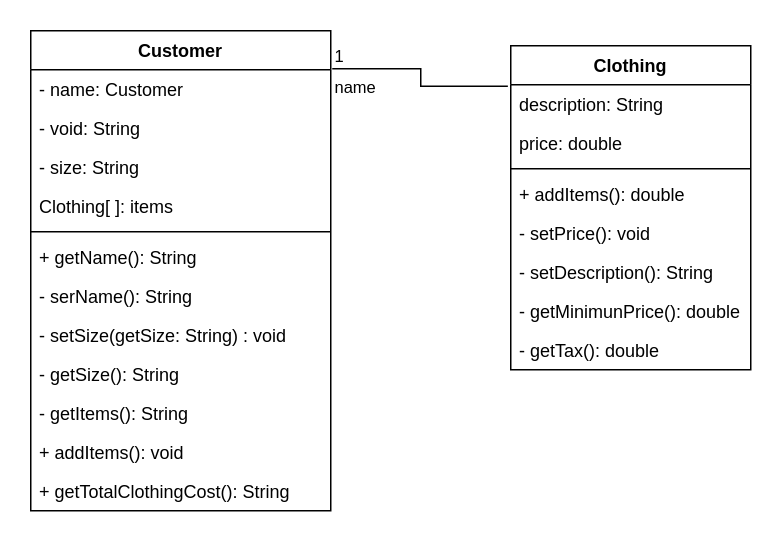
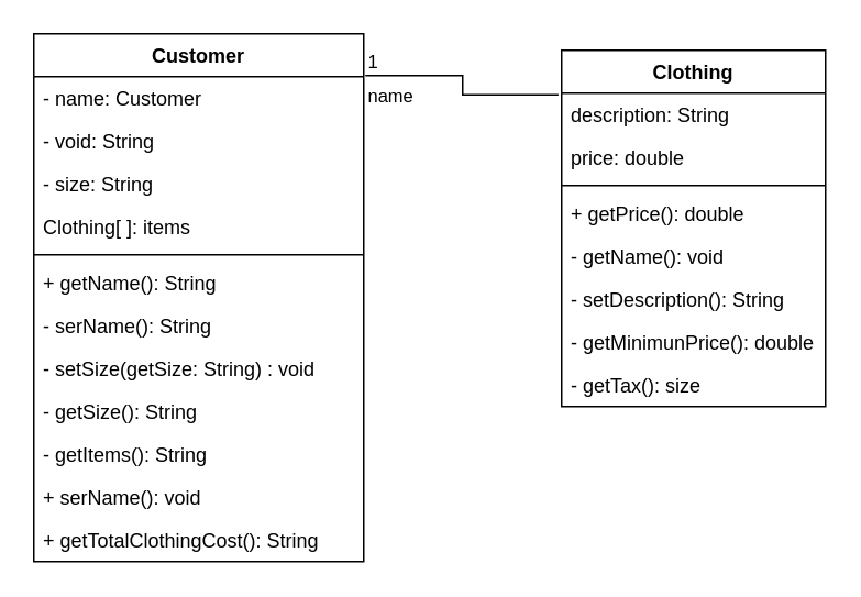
  <mxCell id="0" />
  <mxCell id="1" parent="0" />
  <mxCell id="2" value="Customer" style="swimlane;fontStyle=1;align=center;verticalAlign=top;childLayout=stackLayout;horizontal=1;startSize=26;horizontalStack=0;resizeParent=1;resizeParentMax=0;resizeLast=0;collapsible=1;marginBottom=0;" parent="1" vertex="1"><mxGeometry x="20" y="20" width="200" height="320" as="geometry" /></mxCell>
  <mxCell id="3" value="- name: Customer" style="text;strokeColor=none;fillColor=none;align=left;verticalAlign=top;spacingLeft=4;spacingRight=4;overflow=hidden;rotatable=0;points=[[0,0.5],[1,0.5]];portConstraint=eastwest;" parent="2" vertex="1"><mxGeometry y="26" width="200" height="26" as="geometry" /></mxCell>
  <mxCell id="4" value="- void: String" style="text;strokeColor=none;fillColor=none;align=left;verticalAlign=top;spacingLeft=4;spacingRight=4;overflow=hidden;rotatable=0;points=[[0,0.5],[1,0.5]];portConstraint=eastwest;" parent="2" vertex="1"><mxGeometry y="52" width="200" height="26" as="geometry" /></mxCell>
  <mxCell id="5" value="- size: String" style="text;strokeColor=none;fillColor=none;align=left;verticalAlign=top;spacingLeft=4;spacingRight=4;overflow=hidden;rotatable=0;points=[[0,0.5],[1,0.5]];portConstraint=eastwest;" parent="2" vertex="1"><mxGeometry y="78" width="200" height="26" as="geometry" /></mxCell>
  <mxCell id="6" value="Clothing[ ]: items" style="text;strokeColor=none;fillColor=none;align=left;verticalAlign=top;spacingLeft=4;spacingRight=4;overflow=hidden;rotatable=0;points=[[0,0.5],[1,0.5]];portConstraint=eastwest;" parent="2" vertex="1"><mxGeometry y="104" width="200" height="26" as="geometry" /></mxCell>
  <mxCell id="7" value="" style="line;strokeWidth=1;fillColor=none;align=left;verticalAlign=middle;spacingTop=-1;spacingLeft=3;spacingRight=3;rotatable=0;labelPosition=right;points=[];portConstraint=eastwest;" parent="2" vertex="1"><mxGeometry y="130" width="200" height="8" as="geometry" /></mxCell>
  <mxCell id="8" value="+ getName(): String" style="text;strokeColor=none;fillColor=none;align=left;verticalAlign=top;spacingLeft=4;spacingRight=4;overflow=hidden;rotatable=0;points=[[0,0.5],[1,0.5]];portConstraint=eastwest;" parent="2" vertex="1"><mxGeometry y="138" width="200" height="26" as="geometry" /></mxCell>
  <mxCell id="9" value="- serName(): String" style="text;strokeColor=none;fillColor=none;align=left;verticalAlign=top;spacingLeft=4;spacingRight=4;overflow=hidden;rotatable=0;points=[[0,0.5],[1,0.5]];portConstraint=eastwest;" vertex="1" parent="2"><mxGeometry y="164" width="200" height="26" as="geometry" /></mxCell>
  <mxCell id="10" value="- setSize(getSize: String) : void" style="text;strokeColor=none;fillColor=none;align=left;verticalAlign=top;spacingLeft=4;spacingRight=4;overflow=hidden;rotatable=0;points=[[0,0.5],[1,0.5]];portConstraint=eastwest;" parent="2" vertex="1"><mxGeometry y="190" width="200" height="26" as="geometry" /></mxCell>
  <mxCell id="11" value="- getSize(): String" style="text;strokeColor=none;fillColor=none;align=left;verticalAlign=top;spacingLeft=4;spacingRight=4;overflow=hidden;rotatable=0;points=[[0,0.5],[1,0.5]];portConstraint=eastwest;" parent="2" vertex="1"><mxGeometry y="216" width="200" height="26" as="geometry" /></mxCell>
  <mxCell id="12" value="- getItems(): String" style="text;strokeColor=none;fillColor=none;align=left;verticalAlign=top;spacingLeft=4;spacingRight=4;overflow=hidden;rotatable=0;points=[[0,0.5],[1,0.5]];portConstraint=eastwest;" parent="2" vertex="1"><mxGeometry y="242" width="200" height="26" as="geometry" /></mxCell>
- <mxCell id="13" value="+ addItems(): void" style="text;strokeColor=none;fillColor=none;align=left;verticalAlign=top;spacingLeft=4;spacingRight=4;overflow=hidden;rotatable=0;points=[[0,0.5],[1,0.5]];portConstraint=eastwest;" vertex="1" parent="2"><mxGeometry y="268" width="200" height="26" as="geometry" /></mxCell>
+ <mxCell id="13" value="+ serName(): void" style="text;strokeColor=none;fillColor=none;align=left;verticalAlign=top;spacingLeft=4;spacingRight=4;overflow=hidden;rotatable=0;points=[[0,0.5],[1,0.5]];portConstraint=eastwest;" vertex="1" parent="2"><mxGeometry y="268" width="200" height="26" as="geometry" /></mxCell>
  <mxCell id="14" value="+ getTotalClothingCost(): String" style="text;strokeColor=none;fillColor=none;align=left;verticalAlign=top;spacingLeft=4;spacingRight=4;overflow=hidden;rotatable=0;points=[[0,0.5],[1,0.5]];portConstraint=eastwest;" vertex="1" parent="2"><mxGeometry y="294" width="200" height="26" as="geometry" /></mxCell>
  <mxCell id="15" value="Clothing" style="swimlane;fontStyle=1;align=center;verticalAlign=top;childLayout=stackLayout;horizontal=1;startSize=26;horizontalStack=0;resizeParent=1;resizeParentMax=0;resizeLast=0;collapsible=1;marginBottom=0;" parent="1" vertex="1"><mxGeometry x="340" y="30" width="160" height="216" as="geometry" /></mxCell>
  <mxCell id="16" value="description: String" style="text;strokeColor=none;fillColor=none;align=left;verticalAlign=top;spacingLeft=4;spacingRight=4;overflow=hidden;rotatable=0;points=[[0,0.5],[1,0.5]];portConstraint=eastwest;" parent="15" vertex="1"><mxGeometry y="26" width="160" height="26" as="geometry" /></mxCell>
  <mxCell id="17" value="price: double" style="text;strokeColor=none;fillColor=none;align=left;verticalAlign=top;spacingLeft=4;spacingRight=4;overflow=hidden;rotatable=0;points=[[0,0.5],[1,0.5]];portConstraint=eastwest;" parent="15" vertex="1"><mxGeometry y="52" width="160" height="26" as="geometry" /></mxCell>
  <mxCell id="18" value="" style="line;strokeWidth=1;fillColor=none;align=left;verticalAlign=middle;spacingTop=-1;spacingLeft=3;spacingRight=3;rotatable=0;labelPosition=right;points=[];portConstraint=eastwest;" parent="15" vertex="1"><mxGeometry y="78" width="160" height="8" as="geometry" /></mxCell>
- <mxCell id="19" value="+ addItems(): double" style="text;strokeColor=none;fillColor=none;align=left;verticalAlign=top;spacingLeft=4;spacingRight=4;overflow=hidden;rotatable=0;points=[[0,0.5],[1,0.5]];portConstraint=eastwest;" parent="15" vertex="1"><mxGeometry y="86" width="160" height="26" as="geometry" /></mxCell>
- <mxCell id="20" value="- setPrice(): void" style="text;strokeColor=none;fillColor=none;align=left;verticalAlign=top;spacingLeft=4;spacingRight=4;overflow=hidden;rotatable=0;points=[[0,0.5],[1,0.5]];portConstraint=eastwest;" vertex="1" parent="15"><mxGeometry y="112" width="160" height="26" as="geometry" /></mxCell>
+ <mxCell id="19" value="+ getPrice(): double" style="text;strokeColor=none;fillColor=none;align=left;verticalAlign=top;spacingLeft=4;spacingRight=4;overflow=hidden;rotatable=0;points=[[0,0.5],[1,0.5]];portConstraint=eastwest;" parent="15" vertex="1"><mxGeometry y="86" width="160" height="26" as="geometry" /></mxCell>
+ <mxCell id="20" value="- getName(): void" style="text;strokeColor=none;fillColor=none;align=left;verticalAlign=top;spacingLeft=4;spacingRight=4;overflow=hidden;rotatable=0;points=[[0,0.5],[1,0.5]];portConstraint=eastwest;" vertex="1" parent="15"><mxGeometry y="112" width="160" height="26" as="geometry" /></mxCell>
  <mxCell id="21" value="- setDescription(): String" style="text;strokeColor=none;fillColor=none;align=left;verticalAlign=top;spacingLeft=4;spacingRight=4;overflow=hidden;rotatable=0;points=[[0,0.5],[1,0.5]];portConstraint=eastwest;" vertex="1" parent="15"><mxGeometry y="138" width="160" height="26" as="geometry" /></mxCell>
  <mxCell id="22" value="- getMinimunPrice(): double" style="text;strokeColor=none;fillColor=none;align=left;verticalAlign=top;spacingLeft=4;spacingRight=4;overflow=hidden;rotatable=0;points=[[0,0.5],[1,0.5]];portConstraint=eastwest;" vertex="1" parent="15"><mxGeometry y="164" width="160" height="26" as="geometry" /></mxCell>
- <mxCell id="23" value="- getTax(): double" style="text;strokeColor=none;fillColor=none;align=left;verticalAlign=top;spacingLeft=4;spacingRight=4;overflow=hidden;rotatable=0;points=[[0,0.5],[1,0.5]];portConstraint=eastwest;" vertex="1" parent="15"><mxGeometry y="190" width="160" height="26" as="geometry" /></mxCell>
+ <mxCell id="23" value="- getTax(): size" style="text;strokeColor=none;fillColor=none;align=left;verticalAlign=top;spacingLeft=4;spacingRight=4;overflow=hidden;rotatable=0;points=[[0,0.5],[1,0.5]];portConstraint=eastwest;" vertex="1" parent="15"><mxGeometry y="190" width="160" height="26" as="geometry" /></mxCell>
  <mxCell id="24" value="name" style="endArrow=none;endFill=1;html=1;edgeStyle=orthogonalEdgeStyle;align=left;verticalAlign=top;rounded=0;exitX=1.005;exitY=0.079;exitDx=0;exitDy=0;exitPerimeter=0;entryX=-0.012;entryY=0.125;entryDx=0;entryDy=0;entryPerimeter=0;" parent="1" source="2" target="15" edge="1"><mxGeometry x="-1" relative="1" as="geometry"><mxPoint x="210" y="114.5" as="sourcePoint" /><mxPoint x="320" y="70" as="targetPoint" /></mxGeometry></mxCell>
  <mxCell id="25" value="1" style="edgeLabel;resizable=0;html=1;align=left;verticalAlign=bottom;" parent="24" connectable="0" vertex="1"><mxGeometry x="-1" relative="1" as="geometry" /></mxCell>
